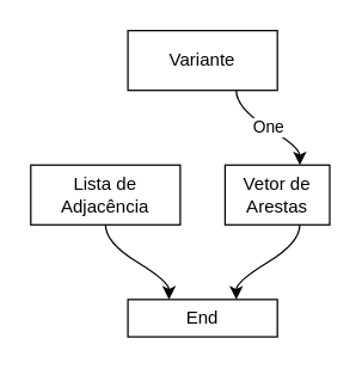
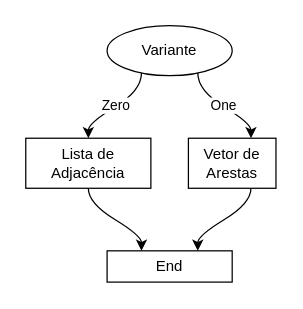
  <mxCell id="0" />
  <mxCell id="1" parent="0" />
- <mxCell id="2" value="Variante" style="whiteSpace=wrap;html=1;" vertex="1" parent="1"><mxGeometry x="85" width="100" height="40" as="geometry" y="20" /></mxCell>
+ <mxCell id="2" value="Variante" style="ellipse;whiteSpace=wrap;html=1;" vertex="1" parent="1"><mxGeometry x="85" width="100" height="40" as="geometry" y="20" /></mxCell>
  <mxCell id="3" value="Lista de Adjacência" style="whiteSpace=wrap;html=1;" vertex="1" parent="1"><mxGeometry y="110" width="100" height="40" as="geometry" x="20" /></mxCell>
+ <mxCell id="4" value="Zero" style="html=1;curved=1;noEdgeStyle=1;orthogonal=1;" edge="1" parent="1" source="2" target="3"><mxGeometry relative="1" as="geometry"><Array as="points"><mxPoint x="112.5" y="72" /><mxPoint x="70" y="98" /></Array></mxGeometry></mxCell>
  <mxCell id="5" value="Vetor de Arestas" style="whiteSpace=wrap;html=1;" vertex="1" parent="1"><mxGeometry x="150" y="110" width="70" height="40" as="geometry" /></mxCell>
  <mxCell id="6" value="One" style="html=1;curved=1;noEdgeStyle=1;orthogonal=1;" edge="1" parent="1" source="2" target="5"><mxGeometry relative="1" as="geometry"><Array as="points"><mxPoint x="157.5" y="72" /><mxPoint x="200" y="98" /></Array></mxGeometry></mxCell>
  <mxCell id="7" value="End" style="whiteSpace=wrap;html=1;" vertex="1" parent="1"><mxGeometry x="85" y="200" width="100" height="25" as="geometry" /></mxCell>
  <mxCell id="8" value="" style="html=1;curved=1;noEdgeStyle=1;orthogonal=1;" edge="1" parent="1" source="3" target="7"><mxGeometry relative="1" as="geometry"><Array as="points"><mxPoint x="70" y="162" /><mxPoint x="112.5" y="188" /></Array></mxGeometry></mxCell>
  <mxCell id="9" value="" style="html=1;curved=1;noEdgeStyle=1;orthogonal=1;" edge="1" parent="1" source="5" target="7"><mxGeometry relative="1" as="geometry"><Array as="points"><mxPoint x="200" y="162" /><mxPoint x="157.5" y="188" /></Array></mxGeometry></mxCell>
